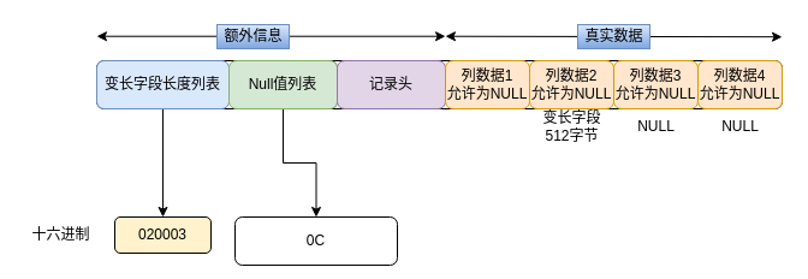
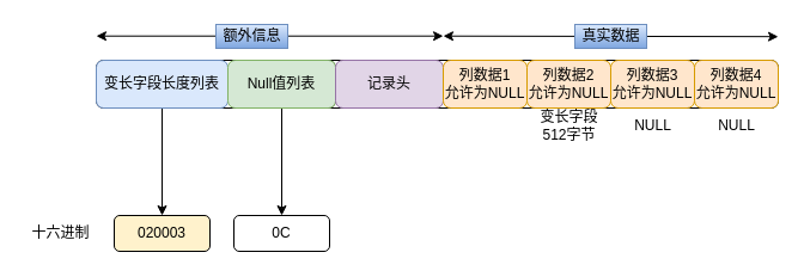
  <mxCell id="0" />
  <mxCell id="1" parent="0" />
  <mxCell id="2" value="" style="rounded=1;whiteSpace=wrap;html=1;" vertex="1" parent="1"><mxGeometry x="100" y="50" width="550" height="40" as="geometry" /></mxCell>
  <mxCell id="3" value="" style="rounded=1;whiteSpace=wrap;html=1;" vertex="1" parent="1"><mxGeometry y="50" width="200" height="40" as="geometry" x="80" /></mxCell>
  <mxCell id="4" style="edgeStyle=orthogonalEdgeStyle;rounded=0;orthogonalLoop=1;jettySize=auto;html=1;exitX=0.5;exitY=1;exitDx=0;exitDy=0;" edge="1" parent="1" source="5" target="20"><mxGeometry relative="1" as="geometry" /></mxCell>
  <mxCell id="5" value="变长字段长度列表" style="rounded=1;whiteSpace=wrap;html=1;fillColor=#dae8fc;strokeColor=#6c8ebf;" vertex="1" parent="1"><mxGeometry y="50" width="110" height="40" as="geometry" x="80" /></mxCell>
  <mxCell id="6" style="edgeStyle=orthogonalEdgeStyle;rounded=0;orthogonalLoop=1;jettySize=auto;html=1;exitX=0.5;exitY=1;exitDx=0;exitDy=0;entryX=0.5;entryY=0;entryDx=0;entryDy=0;" edge="1" parent="1" source="7" target="21"><mxGeometry relative="1" as="geometry" /></mxCell>
  <mxCell id="7" value="Null值列表" style="rounded=1;whiteSpace=wrap;html=1;fillColor=#d5e8d4;strokeColor=#82b366;" vertex="1" parent="1"><mxGeometry x="190" y="50" width="90" height="40" as="geometry" /></mxCell>
  <mxCell id="8" value="记录头" style="rounded=1;whiteSpace=wrap;html=1;fillColor=#e1d5e7;strokeColor=#9673a6;" vertex="1" parent="1"><mxGeometry x="280" y="50" width="90" height="40" as="geometry" /></mxCell>
  <mxCell id="9" value="列数据1&lt;br&gt;允许为NULL" style="rounded=1;whiteSpace=wrap;html=1;fillColor=#ffe6cc;strokeColor=#d79b00;" vertex="1" parent="1"><mxGeometry x="370" y="50" width="70" height="40" as="geometry" /></mxCell>
  <mxCell id="10" value="列数据2&lt;br&gt;允许为NULL" style="rounded=1;whiteSpace=wrap;html=1;fillColor=#ffe6cc;strokeColor=#d79b00;" vertex="1" parent="1"><mxGeometry x="440" y="50" width="70" height="40" as="geometry" /></mxCell>
  <mxCell id="11" value="列数据3&lt;br&gt;允许为NULL" style="rounded=1;whiteSpace=wrap;html=1;fillColor=#ffe6cc;strokeColor=#d79b00;" vertex="1" parent="1"><mxGeometry x="510" y="50" width="70" height="40" as="geometry" /></mxCell>
  <mxCell id="12" value="" style="endArrow=classic;startArrow=classic;html=1;rounded=0;" edge="1" parent="1"><mxGeometry width="50" height="50" relative="1" as="geometry"><mxPoint y="29.71" as="sourcePoint" x="80" /><mxPoint x="370" y="29.71" as="targetPoint" /></mxGeometry></mxCell>
  <mxCell id="13" value="额外信息" style="text;html=1;align=center;verticalAlign=middle;resizable=0;points=[];autosize=1;strokeColor=#6c8ebf;fillColor=#dae8fc;gradientColor=#7ea6e0;" vertex="1" parent="1"><mxGeometry x="180" y="20" width="60" height="20" as="geometry" /></mxCell>
  <mxCell id="14" value="" style="endArrow=classic;startArrow=classic;html=1;rounded=0;" edge="1" parent="1"><mxGeometry width="50" height="50" relative="1" as="geometry"><mxPoint x="370" y="29.71" as="sourcePoint" /><mxPoint x="650" y="30.19" as="targetPoint" /></mxGeometry></mxCell>
  <mxCell id="15" value="真实数据" style="text;html=1;align=center;verticalAlign=middle;resizable=0;points=[];autosize=1;strokeColor=#6c8ebf;fillColor=#dae8fc;gradientColor=#7ea6e0;" vertex="1" parent="1"><mxGeometry x="480" y="20" width="60" height="20" as="geometry" /></mxCell>
  <mxCell id="16" value="列数据4&lt;br&gt;允许为NULL" style="rounded=1;whiteSpace=wrap;html=1;fillColor=#ffe6cc;strokeColor=#d79b00;" vertex="1" parent="1"><mxGeometry x="580" y="50" width="70" height="40" as="geometry" /></mxCell>
  <mxCell id="17" value="变长字段&lt;br&gt;512字节" style="text;html=1;align=center;verticalAlign=middle;resizable=0;points=[];autosize=1;" vertex="1" parent="1"><mxGeometry x="445" y="90" width="60" height="30" as="geometry" /></mxCell>
  <mxCell id="18" value="NULL" style="text;html=1;align=center;verticalAlign=middle;resizable=0;points=[];autosize=1;" vertex="1" parent="1"><mxGeometry x="520" y="95" width="50" height="20" as="geometry" /></mxCell>
  <mxCell id="19" value="NULL" style="text;html=1;align=center;verticalAlign=middle;resizable=0;points=[];autosize=1;" vertex="1" parent="1"><mxGeometry x="590" y="95" width="50" height="20" as="geometry" /></mxCell>
  <mxCell id="20" value="020003" style="rounded=1;whiteSpace=wrap;html=1;fillColor=#fff2cc;" vertex="1" parent="1"><mxGeometry x="95" y="180" width="80" height="30" as="geometry" /></mxCell>
- <mxCell id="21" value="0C" style="rounded=1;whiteSpace=wrap;html=1;" vertex="1" parent="1"><mxGeometry x="195" y="180" width="135" height="40" as="geometry" /></mxCell>
+ <mxCell id="21" value="0C" style="rounded=1;whiteSpace=wrap;html=1;" vertex="1" parent="1"><mxGeometry x="195" y="180" width="80" height="30" as="geometry" /></mxCell>
  <mxCell id="22" value="十六进制" style="text;html=1;align=center;verticalAlign=middle;resizable=0;points=[];autosize=1;strokeColor=none;fillColor=none;" vertex="1" parent="1"><mxGeometry x="20" y="185" width="60" height="20" as="geometry" /></mxCell>
